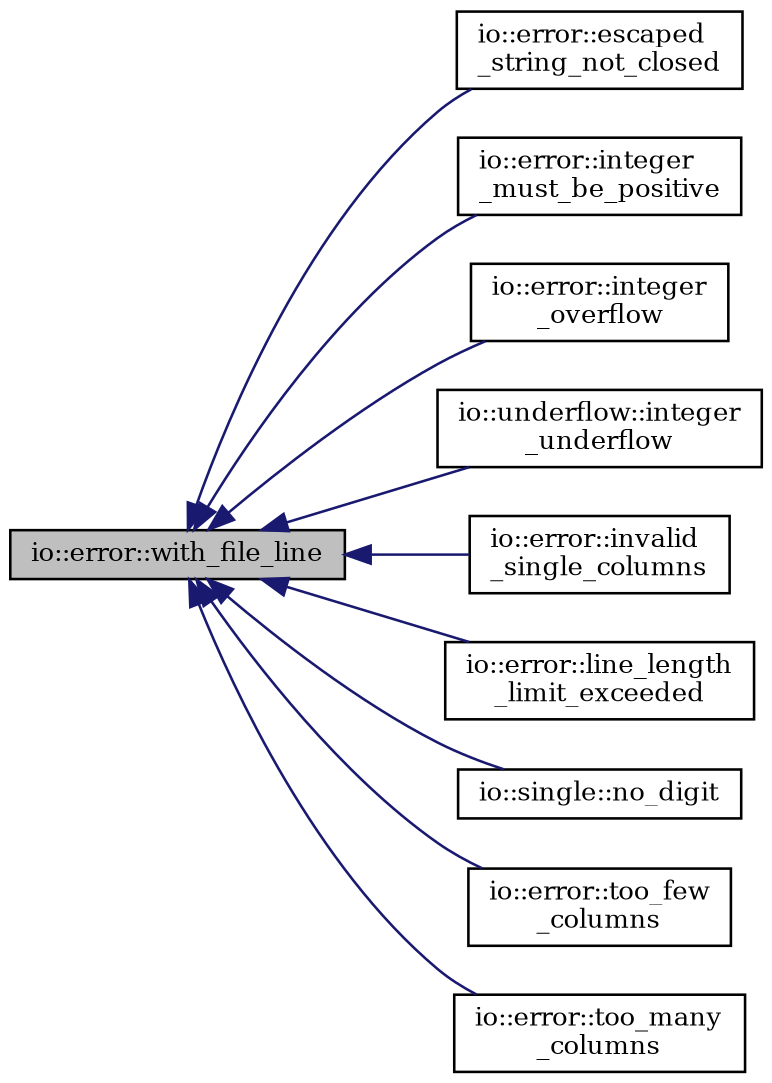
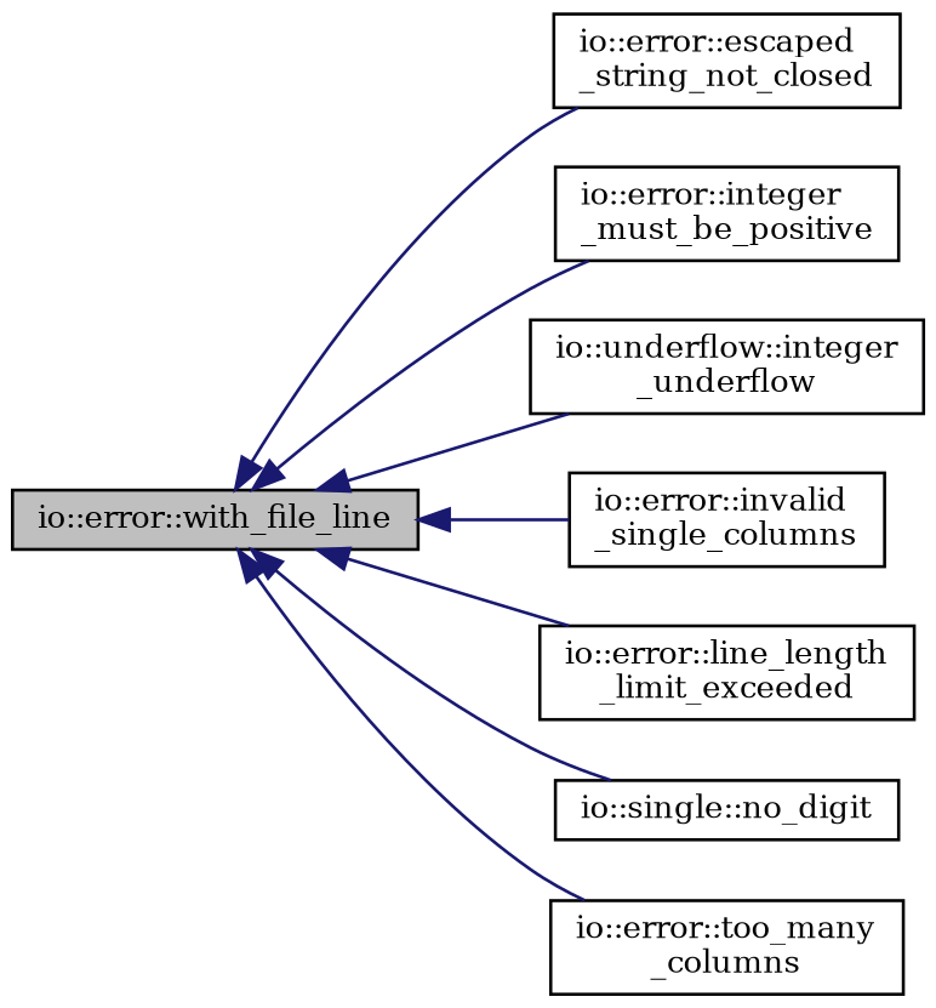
  digraph {
    fontname="DejaVu Serif"
    rankdir=LR
    node [color=black fillcolor=white fontname="DejaVu Serif" fontsize=10 shape=record style=filled]
    edge [color=midnightblue dir=back fontname="DejaVu Serif" fontsize=10 labelfontname=Helvetica labelfontsize=10 style=solid]
    n1 [fillcolor=grey75 fontcolor=black height=0.2 label="io::error::with_file_line" width=0.4]
    n2 [height=0.2 label="io::error::escaped\l_string_not_closed" width=0.4]
    n3 [height=0.2 label="io::error::integer\l_must_be_positive" width=0.4]
-   n4 [height=0.2 label="io::error::integer\l_overflow" width=0.4]
    n5 [height=0.2 label="io::underflow::integer\l_underflow" width=0.4]
    n6 [height=0.2 label="io::error::invalid\l_single_columns" width=0.4]
    n7 [height=0.2 label="io::error::line_length\l_limit_exceeded" width=0.4]
    n8 [height=0.2 label="io::single::no_digit" width=0.4]
-   n9 [height=0.2 label="io::error::too_few\l_columns" width=0.4]
    n10 [height=0.2 label="io::error::too_many\l_columns" width=0.4]
    n1 -> n2
    n1 -> n3
-   n1 -> n4
    n1 -> n5
    n1 -> n6
    n1 -> n7
    n1 -> n8
-   n1 -> n9
    n1 -> n10
  }
